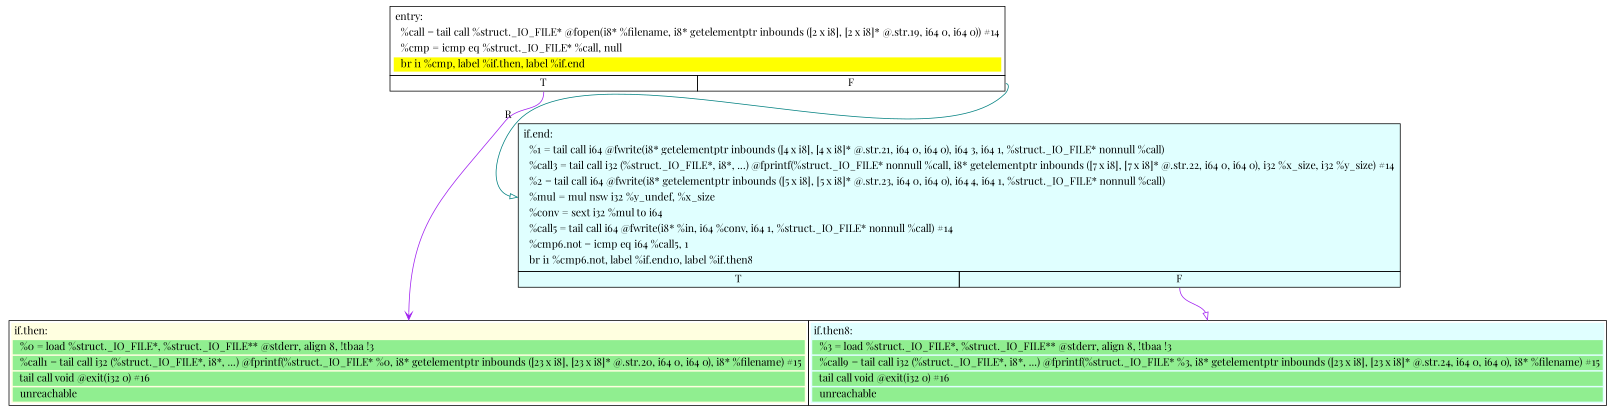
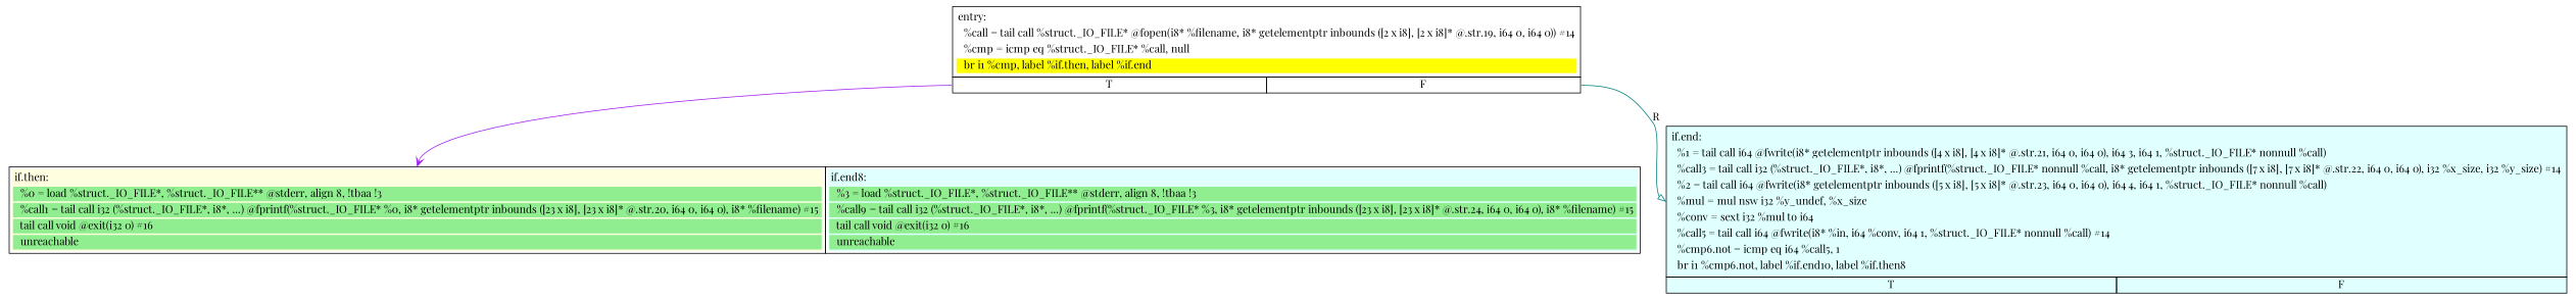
  digraph {
    fontname="Playfair Display"
    node [fontname="Playfair Display" shape=none]
    edge [arrowhead=onormal color=purple fontname="Playfair Display" tailport=fF]
-   n1 [label=<<table border="0" cellspacing="0"> <tr><td port="f1" border="1" colspan="2"><table bgcolor="LightYellow" border="0"> <tr><td align="left">if.then:</td></tr> <tr><td bgcolor="lightgreen" align="left">  %0 = load %struct._IO_FILE*, %struct._IO_FILE** @stderr, align 8, !tbaa !3</td></tr> <tr><td bgcolor="lightgreen" align="left">  %call1 = tail call i32 (%struct._IO_FILE*, i8*, ...) @fprintf(%struct._IO_FILE* %0, i8* getelementptr inbounds ([23 x i8], [23 x i8]* @.str.20, i64 0, i64 0), i8* %filename) #15</td></tr> <tr><td bgcolor="lightgreen" align="left">  tail call void @exit(i32 0) #16</td></tr> <tr><td bgcolor="lightgreen" align="left">  unreachable</td></tr> </table> </td> <td port="f2" border="1" colspan="2"><table bgcolor="LightCyan" border="0"> <tr><td align="left">if.then8:</td></tr> <tr><td bgcolor="lightgreen" align="left">  %3 = load %struct._IO_FILE*, %struct._IO_FILE** @stderr, align 8, !tbaa !3</td></tr> <tr><td bgcolor="lightgreen" align="left">  %call9 = tail call i32 (%struct._IO_FILE*, i8*, ...) @fprintf(%struct._IO_FILE* %3, i8* getelementptr inbounds ([23 x i8], [23 x i8]* @.str.24, i64 0, i64 0), i8* %filename) #15</td></tr> <tr><td bgcolor="lightgreen" align="left">  tail call void @exit(i32 0) #16</td></tr> <tr><td bgcolor="lightgreen" align="left">  unreachable</td></tr> </table> </td></tr> </table>>]
+   n1 [label=<<table border="0" cellspacing="0"> <tr><td port="f1" border="1" colspan="2"><table bgcolor="LightYellow" border="0"> <tr><td align="left">if.then:</td></tr> <tr><td bgcolor="lightgreen" align="left">  %0 = load %struct._IO_FILE*, %struct._IO_FILE** @stderr, align 8, !tbaa !3</td></tr> <tr><td bgcolor="lightgreen" align="left">  %call1 = tail call i32 (%struct._IO_FILE*, i8*, ...) @fprintf(%struct._IO_FILE* %0, i8* getelementptr inbounds ([23 x i8], [23 x i8]* @.str.20, i64 0, i64 0), i8* %filename) #15</td></tr> <tr><td bgcolor="lightgreen" align="left">  tail call void @exit(i32 0) #16</td></tr> <tr><td bgcolor="lightgreen" align="left">  unreachable</td></tr> </table> </td> <td port="f2" border="1" colspan="2"><table bgcolor="LightCyan" border="0"> <tr><td align="left">if.end8:</td></tr> <tr><td bgcolor="lightgreen" align="left">  %3 = load %struct._IO_FILE*, %struct._IO_FILE** @stderr, align 8, !tbaa !3</td></tr> <tr><td bgcolor="lightgreen" align="left">  %call9 = tail call i32 (%struct._IO_FILE*, i8*, ...) @fprintf(%struct._IO_FILE* %3, i8* getelementptr inbounds ([23 x i8], [23 x i8]* @.str.24, i64 0, i64 0), i8* %filename) #15</td></tr> <tr><td bgcolor="lightgreen" align="left">  tail call void @exit(i32 0) #16</td></tr> <tr><td bgcolor="lightgreen" align="left">  unreachable</td></tr> </table> </td></tr> </table>>]
    n2 [label=<<table  border="0" cellspacing="0"> <tr><td port="f" border="1" colspan="2"><table border="0"> <tr><td align="left">entry:</td></tr> <tr><td align="left">  %call = tail call %struct._IO_FILE* @fopen(i8* %filename, i8* getelementptr inbounds ([2 x i8], [2 x i8]* @.str.19, i64 0, i64 0)) #14</td></tr> <tr><td align="left">  %cmp = icmp eq %struct._IO_FILE* %call, null</td></tr> <tr><td bgcolor="yellow" align="left">  br i1 %cmp, label %if.then, label %if.end</td></tr> </table> </td></tr> <tr><td border="1" port="fT">T</td><td border="1" port="fF">F</td></tr> </table>>]
    n3 [label=<<table  bgcolor="LightCyan"  border="0" cellspacing="0"> <tr><td port="f" border="1" colspan="2"><table border="0"> <tr><td align="left">if.end:</td></tr> <tr><td align="left">  %1 = tail call i64 @fwrite(i8* getelementptr inbounds ([4 x i8], [4 x i8]* @.str.21, i64 0, i64 0), i64 3, i64 1, %struct._IO_FILE* nonnull %call)</td></tr> <tr><td align="left">  %call3 = tail call i32 (%struct._IO_FILE*, i8*, ...) @fprintf(%struct._IO_FILE* nonnull %call, i8* getelementptr inbounds ([7 x i8], [7 x i8]* @.str.22, i64 0, i64 0), i32 %x_size, i32 %y_size) #14</td></tr> <tr><td align="left">  %2 = tail call i64 @fwrite(i8* getelementptr inbounds ([5 x i8], [5 x i8]* @.str.23, i64 0, i64 0), i64 4, i64 1, %struct._IO_FILE* nonnull %call)</td></tr> <tr><td align="left">  %mul = mul nsw i32 %y_undef, %x_size</td></tr> <tr><td align="left">  %conv = sext i32 %mul to i64</td></tr> <tr><td align="left">  %call5 = tail call i64 @fwrite(i8* %in, i64 %conv, i64 1, %struct._IO_FILE* nonnull %call) #14</td></tr> <tr><td align="left">  %cmp6.not = icmp eq i64 %call5, 1</td></tr> <tr><td align="left">  br i1 %cmp6.not, label %if.end10, label %if.then8</td></tr> </table> </td></tr> <tr><td border="1" port="fT">T</td><td border="1" port="fF">F</td></tr> </table>> xlabel=R]
    n2 -> n1 [arrowhead=vee headport=f1 tailport=fT]
    n2 -> n3 [color=teal headport=f]
-   n3 -> n1 [headport=f2]
  }
